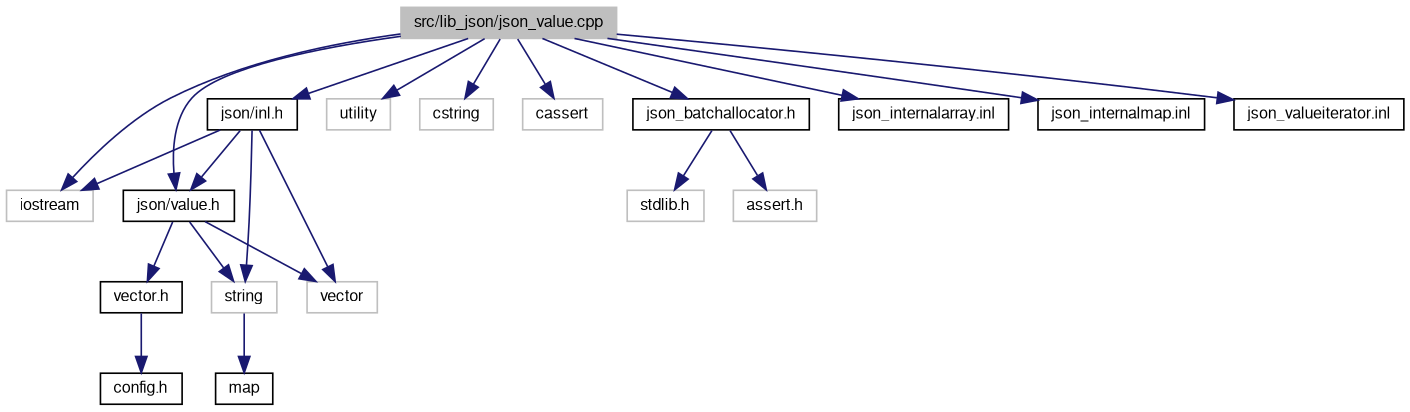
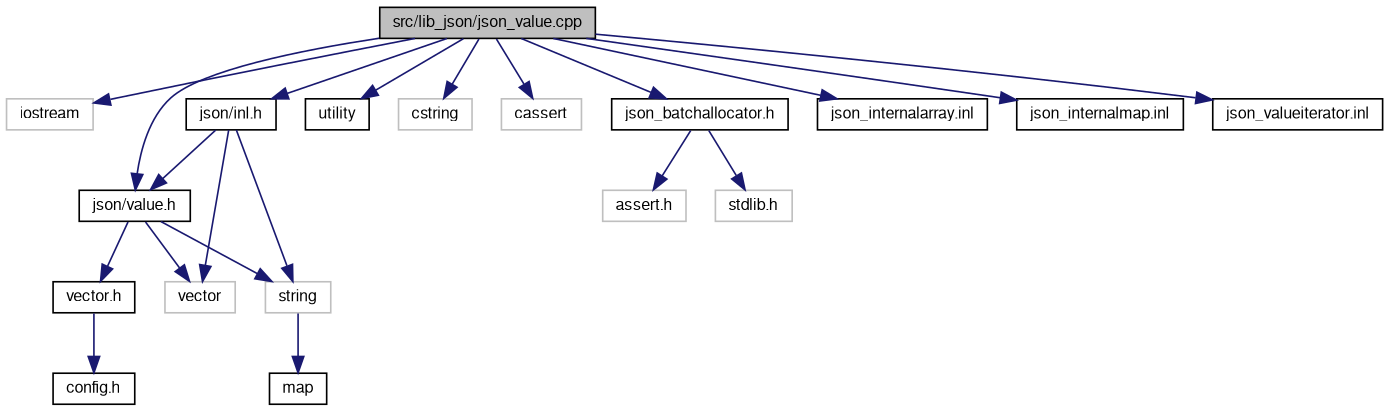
  digraph {
    node [color=black fillcolor=white fontname=FreeSans fontsize=10 shape=record style=filled]
    edge [color=midnightblue fontname=FreeSans fontsize=10 labelfontname=FreeSans labelfontsize=10 style=solid]
-   n1 [color=grey75 fillcolor=grey75 fontcolor=black height=0.2 label="src/lib_json/json_value.cpp" width=0.4]
+   n1 [fillcolor=grey75 fontcolor=black height=0.2 label="src/lib_json/json_value.cpp" width=0.4]
    n2 [color=grey75 height=0.2 label=iostream width=0.4]
    n3 [height=0.2 label="json/value.h" width=0.4]
    n4 [height=0.2 label="json/inl.h" width=0.4]
-   n5 [color=grey75 height=0.2 label=utility width=0.4]
+   n5 [height=0.2 label=utility width=0.4]
    n6 [color=grey75 height=0.2 label=cstring width=0.4]
    n7 [color=grey75 height=0.2 label=cassert width=0.4]
    n8 [height=0.2 label="json_batchallocator.h" width=0.4]
    n9 [height=0.2 label="json_internalarray.inl" width=0.4]
    n10 [height=0.2 label="json_internalmap.inl" width=0.4]
    n11 [height=0.2 label="json_valueiterator.inl" width=0.4]
    n12 [height=0.2 label="vector.h" width=0.4]
    n13 [color=grey75 height=0.2 label=string width=0.4]
    n14 [color=grey75 height=0.2 label=vector width=0.4]
    n15 [color=grey75 height=0.2 label="stdlib.h" width=0.4]
    n16 [color=grey75 height=0.2 label="assert.h" width=0.4]
    n17 [height=0.2 label="config.h" width=0.4]
    n18 [height=0.2 label=map width=0.4]
    n1 -> n2
    n1 -> n3
    n1 -> n4
    n1 -> n5
    n1 -> n6
    n1 -> n7
    n1 -> n8
    n1 -> n9
    n1 -> n10
    n1 -> n11
    n3 -> n12
    n3 -> n13
    n3 -> n14
-   n4 -> n2
    n4 -> n3
    n4 -> n13
    n4 -> n14
    n8 -> n15
    n8 -> n16
    n12 -> n17
    n13 -> n18
  }
